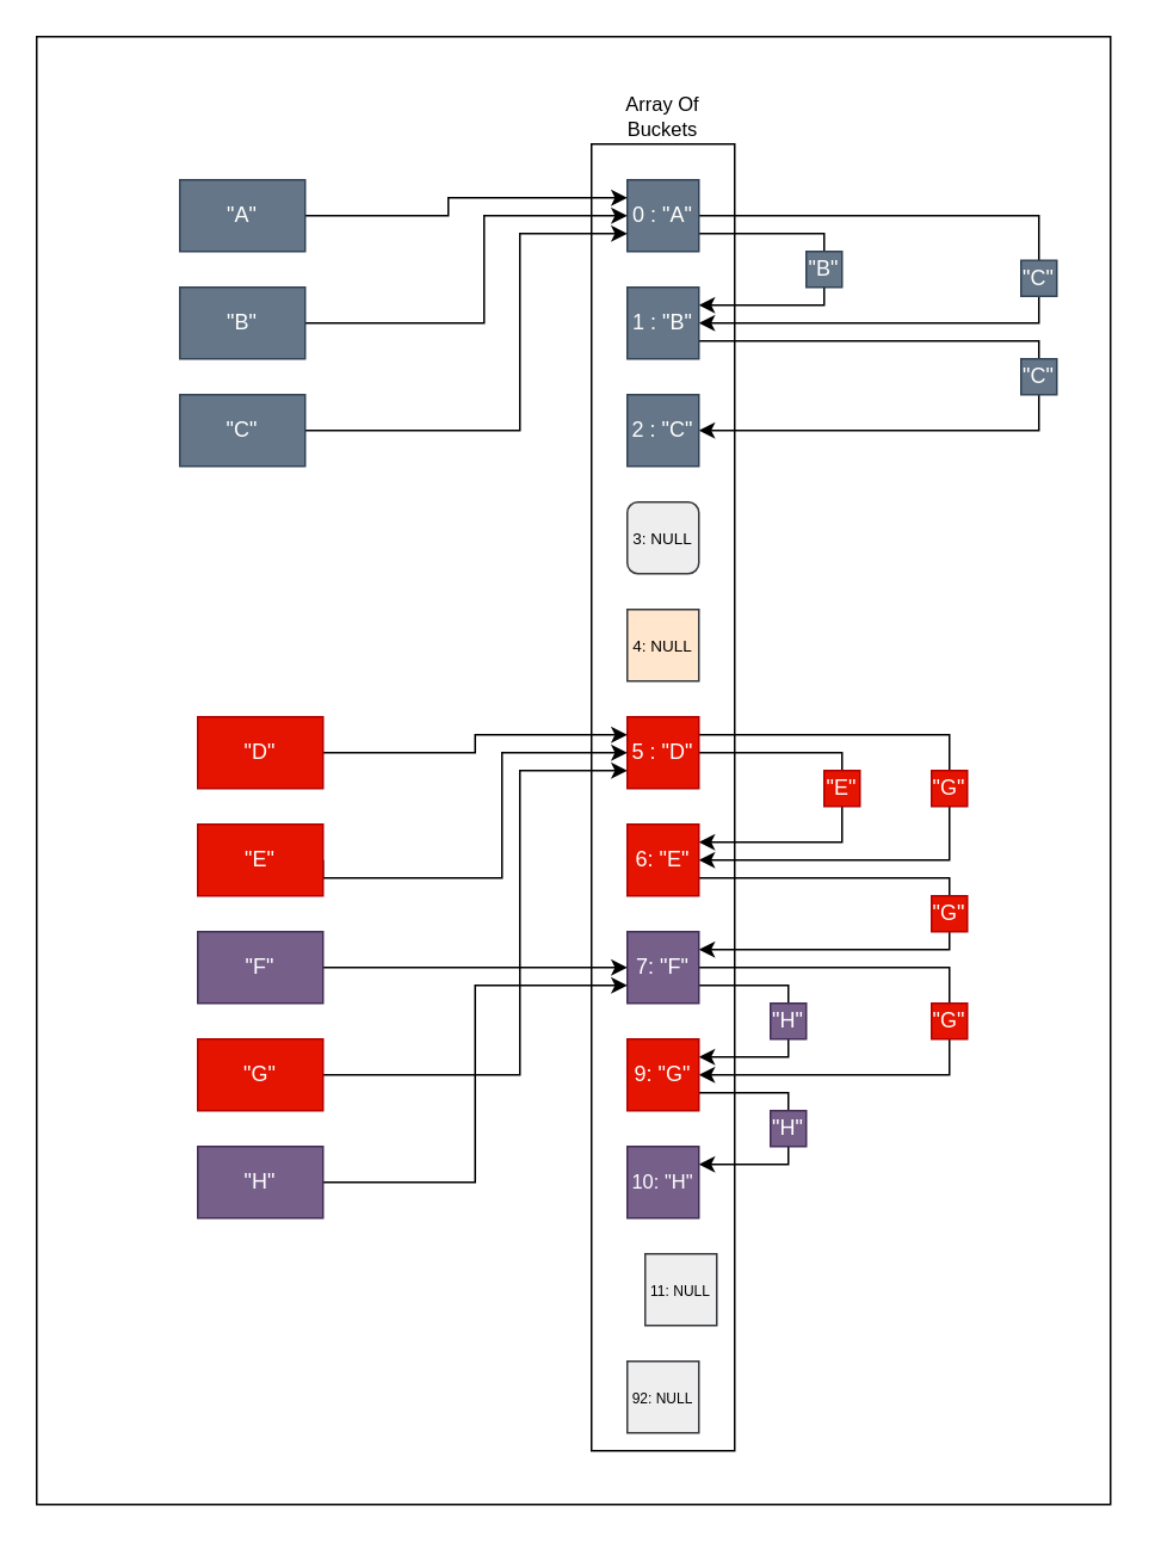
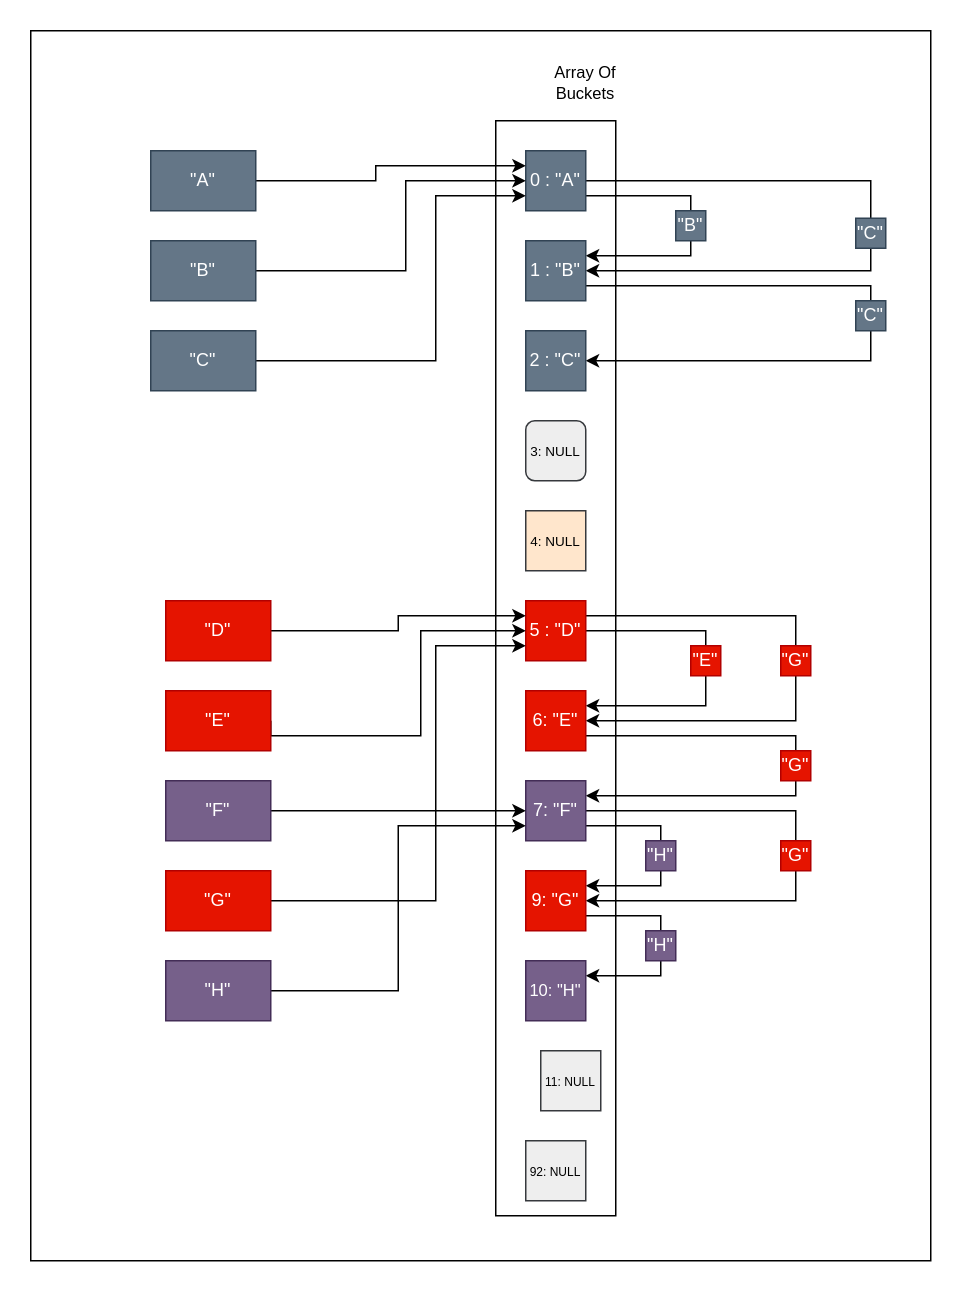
  <mxCell id="0" />
  <mxCell id="1" parent="0" />
  <mxCell id="2" value="" style="rounded=0;whiteSpace=wrap;html=1;" parent="1" vertex="1"><mxGeometry x="330" y="80" width="80" height="730" as="geometry" /></mxCell>
  <mxCell id="3" style="edgeStyle=orthogonalEdgeStyle;rounded=0;orthogonalLoop=1;jettySize=auto;html=1;exitX=1;exitY=0.5;exitDx=0;exitDy=0;entryX=1;entryY=0.5;entryDx=0;entryDy=0;fontColor=#FFFFFF;" parent="1" source="5" target="7" edge="1"><mxGeometry relative="1" as="geometry"><Array as="points"><mxPoint x="580" y="120" /><mxPoint x="580" y="180" /></Array></mxGeometry></mxCell>
  <mxCell id="4" style="edgeStyle=orthogonalEdgeStyle;rounded=0;orthogonalLoop=1;jettySize=auto;html=1;exitX=1;exitY=0.75;exitDx=0;exitDy=0;entryX=1;entryY=0.25;entryDx=0;entryDy=0;fontColor=#FFFFFF;" parent="1" source="5" target="7" edge="1"><mxGeometry relative="1" as="geometry"><Array as="points"><mxPoint x="460" y="130" /><mxPoint x="460" y="170" /></Array></mxGeometry></mxCell>
  <mxCell id="5" value="0 : &quot;A&quot;" style="whiteSpace=wrap;html=1;aspect=fixed;fillColor=#647687;fontColor=#ffffff;strokeColor=#314354;" parent="1" vertex="1"><mxGeometry x="350" y="100" width="40" height="40" as="geometry" /></mxCell>
  <mxCell id="6" style="edgeStyle=orthogonalEdgeStyle;rounded=0;orthogonalLoop=1;jettySize=auto;html=1;exitX=1;exitY=0.75;exitDx=0;exitDy=0;entryX=1;entryY=0.5;entryDx=0;entryDy=0;fontColor=#FFFFFF;" parent="1" source="7" target="8" edge="1"><mxGeometry relative="1" as="geometry"><Array as="points"><mxPoint x="580" y="190" /><mxPoint x="580" y="240" /></Array></mxGeometry></mxCell>
  <mxCell id="7" value="1 : &quot;B&quot;" style="whiteSpace=wrap;html=1;aspect=fixed;fillColor=#647687;fontColor=#ffffff;strokeColor=#314354;" parent="1" vertex="1"><mxGeometry x="350" y="160" width="40" height="40" as="geometry" /></mxCell>
  <mxCell id="8" value="2 : &quot;C&quot;" style="whiteSpace=wrap;html=1;aspect=fixed;fillColor=#647687;fontColor=#ffffff;strokeColor=#314354;" parent="1" vertex="1"><mxGeometry x="350" y="220" width="40" height="40" as="geometry" /></mxCell>
  <mxCell id="9" value="&lt;font style=&quot;font-size: 9px&quot;&gt;3: NULL&lt;/font&gt;" style="whiteSpace=wrap;html=1;aspect=fixed;fillColor=#eeeeee;strokeColor=#36393d;rounded=1;" parent="1" vertex="1"><mxGeometry x="350" y="280" width="40" height="40" as="geometry" /></mxCell>
  <mxCell id="10" value="&lt;font style=&quot;font-size: 9px&quot;&gt;4: NULL&lt;/font&gt;" style="whiteSpace=wrap;html=1;aspect=fixed;fillColor=#ffe6cc;strokeColor=#36393d;" parent="1" vertex="1"><mxGeometry x="350" y="340" width="40" height="40" as="geometry" /></mxCell>
  <mxCell id="11" style="edgeStyle=orthogonalEdgeStyle;rounded=0;orthogonalLoop=1;jettySize=auto;html=1;exitX=1;exitY=0.5;exitDx=0;exitDy=0;entryX=1;entryY=0.25;entryDx=0;entryDy=0;fontColor=#FFFFFF;" parent="1" source="13" target="15" edge="1"><mxGeometry relative="1" as="geometry"><Array as="points"><mxPoint x="470" y="420" /><mxPoint x="470" y="470" /></Array></mxGeometry></mxCell>
  <mxCell id="12" style="edgeStyle=orthogonalEdgeStyle;rounded=0;orthogonalLoop=1;jettySize=auto;html=1;exitX=1;exitY=0.25;exitDx=0;exitDy=0;entryX=1;entryY=0.5;entryDx=0;entryDy=0;fontSize=11;fontColor=#000000;" parent="1" source="13" target="15" edge="1"><mxGeometry relative="1" as="geometry"><Array as="points"><mxPoint x="530" y="410" /><mxPoint x="530" y="480" /></Array></mxGeometry></mxCell>
  <mxCell id="13" value="5 : &quot;D&quot;" style="whiteSpace=wrap;html=1;aspect=fixed;fillColor=#e51400;fontColor=#ffffff;strokeColor=#B20000;" parent="1" vertex="1"><mxGeometry x="350" y="400" width="40" height="40" as="geometry" /></mxCell>
  <mxCell id="14" style="edgeStyle=orthogonalEdgeStyle;rounded=0;orthogonalLoop=1;jettySize=auto;html=1;exitX=1;exitY=0.75;exitDx=0;exitDy=0;entryX=1;entryY=0.25;entryDx=0;entryDy=0;fontSize=11;fontColor=#000000;" parent="1" source="15" target="18" edge="1"><mxGeometry relative="1" as="geometry"><Array as="points"><mxPoint x="530" y="490" /><mxPoint x="530" y="530" /></Array></mxGeometry></mxCell>
  <mxCell id="15" value="6: &quot;E&quot;" style="whiteSpace=wrap;html=1;aspect=fixed;fillColor=#e51400;fontColor=#ffffff;strokeColor=#B20000;" parent="1" vertex="1"><mxGeometry x="350" y="460" width="40" height="40" as="geometry" /></mxCell>
  <mxCell id="16" style="edgeStyle=orthogonalEdgeStyle;rounded=0;orthogonalLoop=1;jettySize=auto;html=1;exitX=1;exitY=0.5;exitDx=0;exitDy=0;entryX=1;entryY=0.5;entryDx=0;entryDy=0;fontSize=11;fontColor=#000000;" parent="1" source="18" target="20" edge="1"><mxGeometry relative="1" as="geometry"><Array as="points"><mxPoint x="530" y="540" /><mxPoint x="530" y="600" /></Array></mxGeometry></mxCell>
  <mxCell id="17" style="edgeStyle=orthogonalEdgeStyle;rounded=0;orthogonalLoop=1;jettySize=auto;html=1;exitX=1;exitY=0.75;exitDx=0;exitDy=0;entryX=1;entryY=0.25;entryDx=0;entryDy=0;fontSize=11;fontColor=#000000;" parent="1" source="18" target="20" edge="1"><mxGeometry relative="1" as="geometry"><Array as="points"><mxPoint x="440" y="550" /><mxPoint x="440" y="590" /></Array></mxGeometry></mxCell>
  <mxCell id="18" value="7: &quot;F&quot;" style="whiteSpace=wrap;html=1;aspect=fixed;fillColor=#76608a;fontColor=#ffffff;strokeColor=#432D57;" parent="1" vertex="1"><mxGeometry x="350" y="520" width="40" height="40" as="geometry" /></mxCell>
  <mxCell id="19" style="edgeStyle=orthogonalEdgeStyle;rounded=0;orthogonalLoop=1;jettySize=auto;html=1;exitX=1;exitY=0.75;exitDx=0;exitDy=0;entryX=1;entryY=0.25;entryDx=0;entryDy=0;fontSize=11;fontColor=#000000;" parent="1" source="20" target="36" edge="1"><mxGeometry relative="1" as="geometry"><Array as="points"><mxPoint x="440" y="610" /><mxPoint x="440" y="650" /></Array></mxGeometry></mxCell>
  <mxCell id="20" value="9: &quot;G&quot;" style="whiteSpace=wrap;html=1;aspect=fixed;fillColor=#e51400;fontColor=#ffffff;strokeColor=#B20000;" parent="1" vertex="1"><mxGeometry x="350" y="580" width="40" height="40" as="geometry" /></mxCell>
  <mxCell id="21" style="edgeStyle=orthogonalEdgeStyle;rounded=0;orthogonalLoop=1;jettySize=auto;html=1;exitX=1;exitY=0.5;exitDx=0;exitDy=0;entryX=0;entryY=0.25;entryDx=0;entryDy=0;" parent="1" source="22" target="5" edge="1"><mxGeometry relative="1" as="geometry"><Array as="points"><mxPoint x="250" y="120" /><mxPoint x="250" y="110" /></Array></mxGeometry></mxCell>
  <mxCell id="22" value="&quot;A&quot;" style="rounded=0;whiteSpace=wrap;html=1;fillColor=#647687;fontColor=#ffffff;strokeColor=#314354;" parent="1" vertex="1"><mxGeometry x="100" y="100" width="70" height="40" as="geometry" /></mxCell>
  <mxCell id="23" style="edgeStyle=orthogonalEdgeStyle;rounded=0;orthogonalLoop=1;jettySize=auto;html=1;exitX=1;exitY=0.5;exitDx=0;exitDy=0;entryX=0;entryY=0.5;entryDx=0;entryDy=0;" parent="1" source="24" target="5" edge="1"><mxGeometry relative="1" as="geometry"><Array as="points"><mxPoint x="270" y="180" /><mxPoint x="270" y="120" /></Array></mxGeometry></mxCell>
  <mxCell id="24" value="&quot;B&quot;" style="rounded=0;whiteSpace=wrap;html=1;fillColor=#647687;fontColor=#ffffff;strokeColor=#314354;" parent="1" vertex="1"><mxGeometry x="100" y="160" width="70" height="40" as="geometry" /></mxCell>
  <mxCell id="25" style="edgeStyle=orthogonalEdgeStyle;rounded=0;orthogonalLoop=1;jettySize=auto;html=1;exitX=1;exitY=0.5;exitDx=0;exitDy=0;entryX=0;entryY=0.75;entryDx=0;entryDy=0;" parent="1" source="26" target="5" edge="1"><mxGeometry relative="1" as="geometry"><Array as="points"><mxPoint x="290" y="240" /><mxPoint x="290" y="130" /></Array></mxGeometry></mxCell>
  <mxCell id="26" value="&quot;C&quot;" style="rounded=0;whiteSpace=wrap;html=1;fillColor=#647687;fontColor=#ffffff;strokeColor=#314354;" parent="1" vertex="1"><mxGeometry x="100" y="220" width="70" height="40" as="geometry" /></mxCell>
  <mxCell id="27" style="edgeStyle=orthogonalEdgeStyle;rounded=0;orthogonalLoop=1;jettySize=auto;html=1;exitX=1;exitY=0.5;exitDx=0;exitDy=0;entryX=0;entryY=0.25;entryDx=0;entryDy=0;fontColor=#FFFFFF;" parent="1" source="28" target="13" edge="1"><mxGeometry relative="1" as="geometry" /></mxCell>
  <mxCell id="28" value="&quot;D&quot;" style="rounded=0;whiteSpace=wrap;html=1;fillColor=#e51400;fontColor=#ffffff;strokeColor=#B20000;" parent="1" vertex="1"><mxGeometry x="110" y="400" width="70" height="40" as="geometry" /></mxCell>
  <mxCell id="29" style="edgeStyle=orthogonalEdgeStyle;rounded=0;orthogonalLoop=1;jettySize=auto;html=1;exitX=1;exitY=0.5;exitDx=0;exitDy=0;entryX=0;entryY=0.5;entryDx=0;entryDy=0;fontColor=#FFFFFF;" parent="1" source="30" target="13" edge="1"><mxGeometry relative="1" as="geometry"><Array as="points"><mxPoint x="280" y="490" /><mxPoint x="280" y="420" /></Array></mxGeometry></mxCell>
  <mxCell id="30" value="&quot;E&quot;" style="rounded=0;whiteSpace=wrap;html=1;fillColor=#e51400;fontColor=#ffffff;strokeColor=#B20000;" parent="1" vertex="1"><mxGeometry x="110" y="460" width="70" height="40" as="geometry" /></mxCell>
  <mxCell id="31" style="edgeStyle=orthogonalEdgeStyle;rounded=0;orthogonalLoop=1;jettySize=auto;html=1;exitX=1;exitY=0.5;exitDx=0;exitDy=0;entryX=0;entryY=0.5;entryDx=0;entryDy=0;fontColor=#FFFFFF;" parent="1" source="32" target="18" edge="1"><mxGeometry relative="1" as="geometry" /></mxCell>
  <mxCell id="32" value="&quot;F&quot;" style="rounded=0;whiteSpace=wrap;html=1;fillColor=#76608a;fontColor=#ffffff;strokeColor=#432D57;" parent="1" vertex="1"><mxGeometry x="110" y="520" width="70" height="40" as="geometry" /></mxCell>
  <mxCell id="33" value="&quot;B&quot;" style="rounded=0;whiteSpace=wrap;html=1;fillColor=#647687;fontColor=#ffffff;strokeColor=#314354;" parent="1" vertex="1"><mxGeometry x="450" y="140" width="20" height="20" as="geometry" /></mxCell>
  <mxCell id="34" value="&quot;C&quot;" style="rounded=0;whiteSpace=wrap;html=1;fillColor=#647687;fontColor=#ffffff;strokeColor=#314354;" parent="1" vertex="1"><mxGeometry x="570" y="145" width="20" height="20" as="geometry" /></mxCell>
  <mxCell id="35" value="&quot;C&quot;" style="rounded=0;whiteSpace=wrap;html=1;fillColor=#647687;fontColor=#ffffff;strokeColor=#314354;" parent="1" vertex="1"><mxGeometry x="570" y="200" width="20" height="20" as="geometry" /></mxCell>
  <mxCell id="36" value="&lt;font style=&quot;font-size: 11px&quot;&gt;10: &quot;H&quot;&lt;/font&gt;" style="whiteSpace=wrap;html=1;aspect=fixed;fillColor=#76608a;fontColor=#ffffff;strokeColor=#432D57;" parent="1" vertex="1"><mxGeometry x="350" y="640" width="40" height="40" as="geometry" /></mxCell>
  <mxCell id="37" value="&lt;font style=&quot;font-size: 8px&quot;&gt;11: NULL&lt;/font&gt;" style="whiteSpace=wrap;html=1;aspect=fixed;fillColor=#eeeeee;strokeColor=#36393d;" parent="1" vertex="1"><mxGeometry x="360" y="700" width="40" height="40" as="geometry" /></mxCell>
  <mxCell id="38" value="&lt;font style=&quot;font-size: 8px&quot;&gt;92: NULL&lt;/font&gt;" style="whiteSpace=wrap;html=1;aspect=fixed;fillColor=#eeeeee;strokeColor=#36393d;" parent="1" vertex="1"><mxGeometry x="350" y="760" width="40" height="40" as="geometry" /></mxCell>
  <mxCell id="39" style="edgeStyle=orthogonalEdgeStyle;rounded=0;orthogonalLoop=1;jettySize=auto;html=1;exitX=1;exitY=0.5;exitDx=0;exitDy=0;entryX=0;entryY=0.75;entryDx=0;entryDy=0;fontColor=#000000;" parent="1" source="40" target="13" edge="1"><mxGeometry relative="1" as="geometry"><Array as="points"><mxPoint x="290" y="600" /><mxPoint x="290" y="430" /></Array></mxGeometry></mxCell>
  <mxCell id="40" value="&quot;G&quot;" style="rounded=0;whiteSpace=wrap;html=1;fillColor=#e51400;fontColor=#ffffff;strokeColor=#B20000;" parent="1" vertex="1"><mxGeometry x="110" y="580" width="70" height="40" as="geometry" /></mxCell>
  <mxCell id="41" style="edgeStyle=orthogonalEdgeStyle;rounded=0;orthogonalLoop=1;jettySize=auto;html=1;exitX=1;exitY=0.5;exitDx=0;exitDy=0;entryX=0;entryY=0.75;entryDx=0;entryDy=0;fontColor=#000000;" parent="1" source="42" target="18" edge="1"><mxGeometry relative="1" as="geometry" /></mxCell>
  <mxCell id="42" value="&quot;H&quot;" style="rounded=0;whiteSpace=wrap;html=1;fillColor=#76608a;fontColor=#ffffff;strokeColor=#432D57;" parent="1" vertex="1"><mxGeometry x="110" y="640" width="70" height="40" as="geometry" /></mxCell>
  <mxCell id="43" value="&quot;E&quot;" style="rounded=0;whiteSpace=wrap;html=1;fillColor=#e51400;fontColor=#ffffff;strokeColor=#B20000;" parent="1" vertex="1"><mxGeometry x="460" y="430" width="20" height="20" as="geometry" /></mxCell>
  <mxCell id="44" value="&quot;G&quot;" style="rounded=0;whiteSpace=wrap;html=1;fillColor=#e51400;fontColor=#ffffff;strokeColor=#B20000;" parent="1" vertex="1"><mxGeometry x="520" y="430" width="20" height="20" as="geometry" /></mxCell>
  <mxCell id="45" value="&quot;G&quot;" style="rounded=0;whiteSpace=wrap;html=1;fillColor=#e51400;fontColor=#ffffff;strokeColor=#B20000;" parent="1" vertex="1"><mxGeometry x="520" y="500" width="20" height="20" as="geometry" /></mxCell>
  <mxCell id="46" value="&quot;G&quot;" style="rounded=0;whiteSpace=wrap;html=1;fillColor=#e51400;fontColor=#ffffff;strokeColor=#B20000;" parent="1" vertex="1"><mxGeometry x="520" y="560" width="20" height="20" as="geometry" /></mxCell>
  <mxCell id="47" value="&quot;H&quot;" style="rounded=0;whiteSpace=wrap;html=1;fillColor=#76608a;fontColor=#ffffff;strokeColor=#432D57;" parent="1" vertex="1"><mxGeometry x="430" y="560" width="20" height="20" as="geometry" /></mxCell>
  <mxCell id="48" value="&quot;H&quot;" style="rounded=0;whiteSpace=wrap;html=1;fillColor=#76608a;fontColor=#ffffff;strokeColor=#432D57;" parent="1" vertex="1"><mxGeometry x="430" y="620" width="20" height="20" as="geometry" /></mxCell>
- <mxCell id="49" value="&lt;font style=&quot;font-size: 11px&quot;&gt;Array Of Buckets&lt;/font&gt;" style="text;html=1;strokeColor=none;fillColor=none;align=center;verticalAlign=middle;whiteSpace=wrap;rounded=0;fontSize=9;fontColor=#000000;" parent="1" vertex="1"><mxGeometry x="330" y="50" width="80" height="30" as="geometry" /></mxCell>
+ <mxCell id="49" value="&lt;font style=&quot;font-size: 11px&quot;&gt;Array Of Buckets&lt;/font&gt;" style="text;html=1;strokeColor=none;fillColor=none;align=center;verticalAlign=middle;whiteSpace=wrap;rounded=0;fontSize=9;fontColor=#000000;" parent="1" vertex="1"><mxGeometry x="350" y="40" width="80" height="30" as="geometry" /></mxCell>
  <mxCell id="50" value="" style="rounded=0;whiteSpace=wrap;html=1;fontSize=11;fontColor=#000000;fillColor=none;" parent="1" vertex="1"><mxGeometry x="20" y="20" width="600" height="820" as="geometry" /></mxCell>
